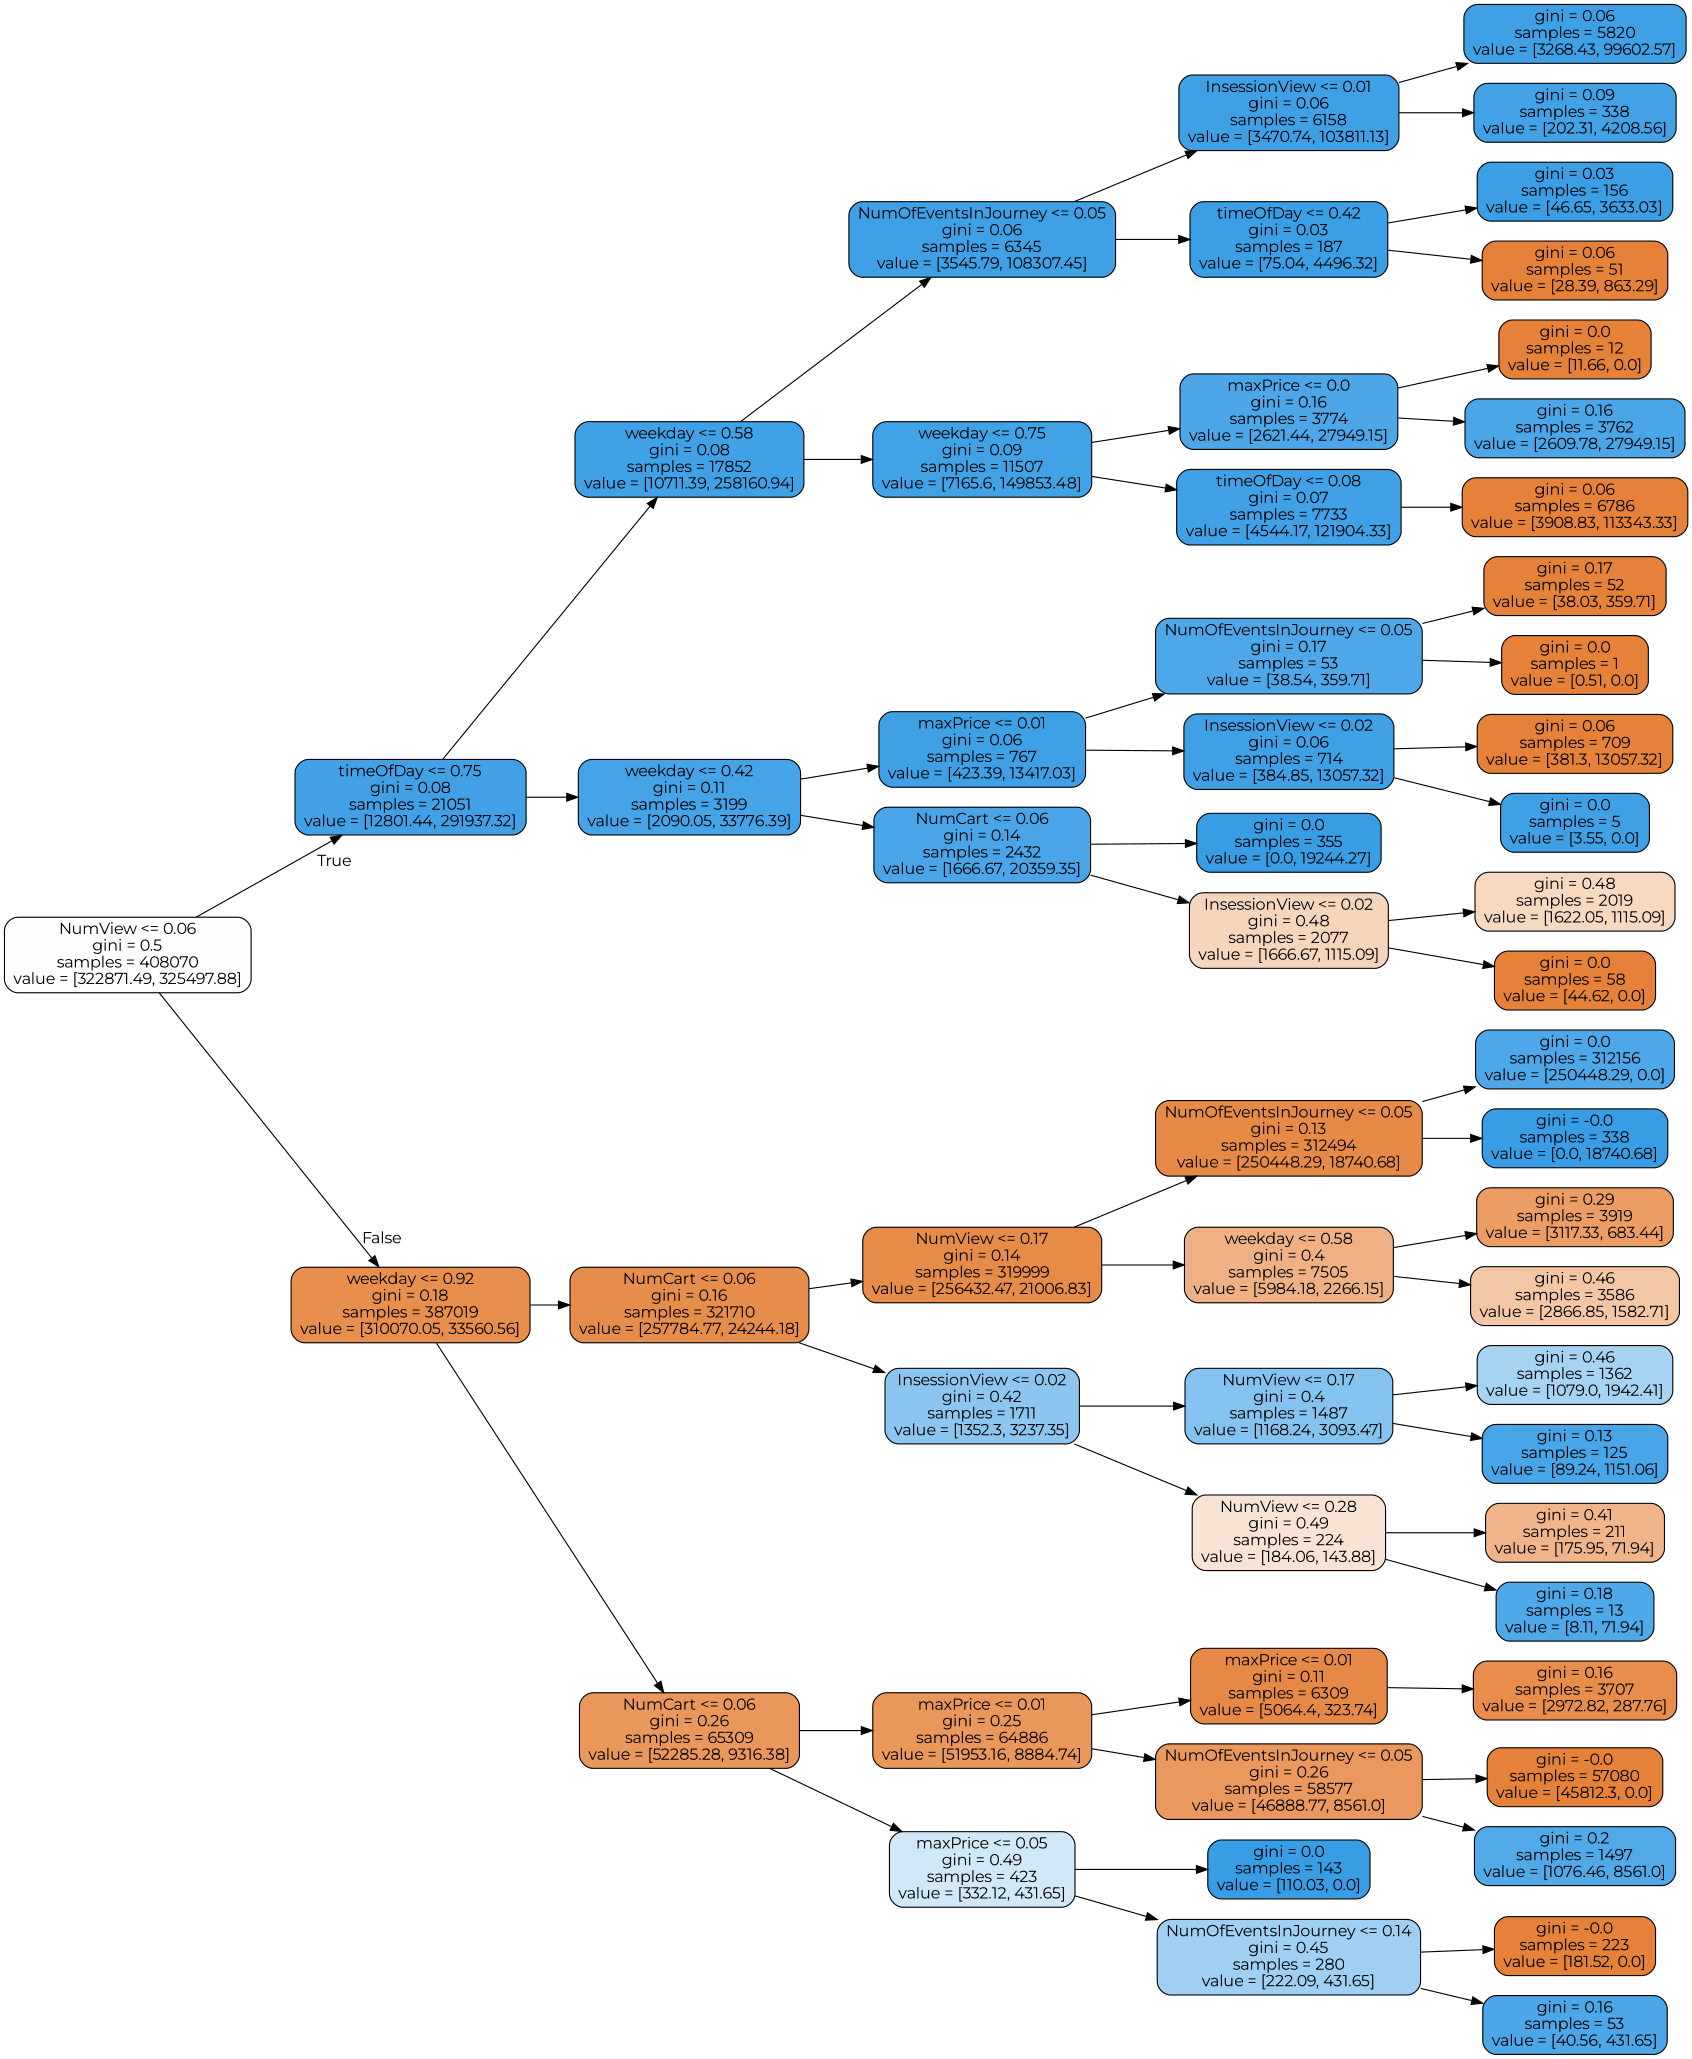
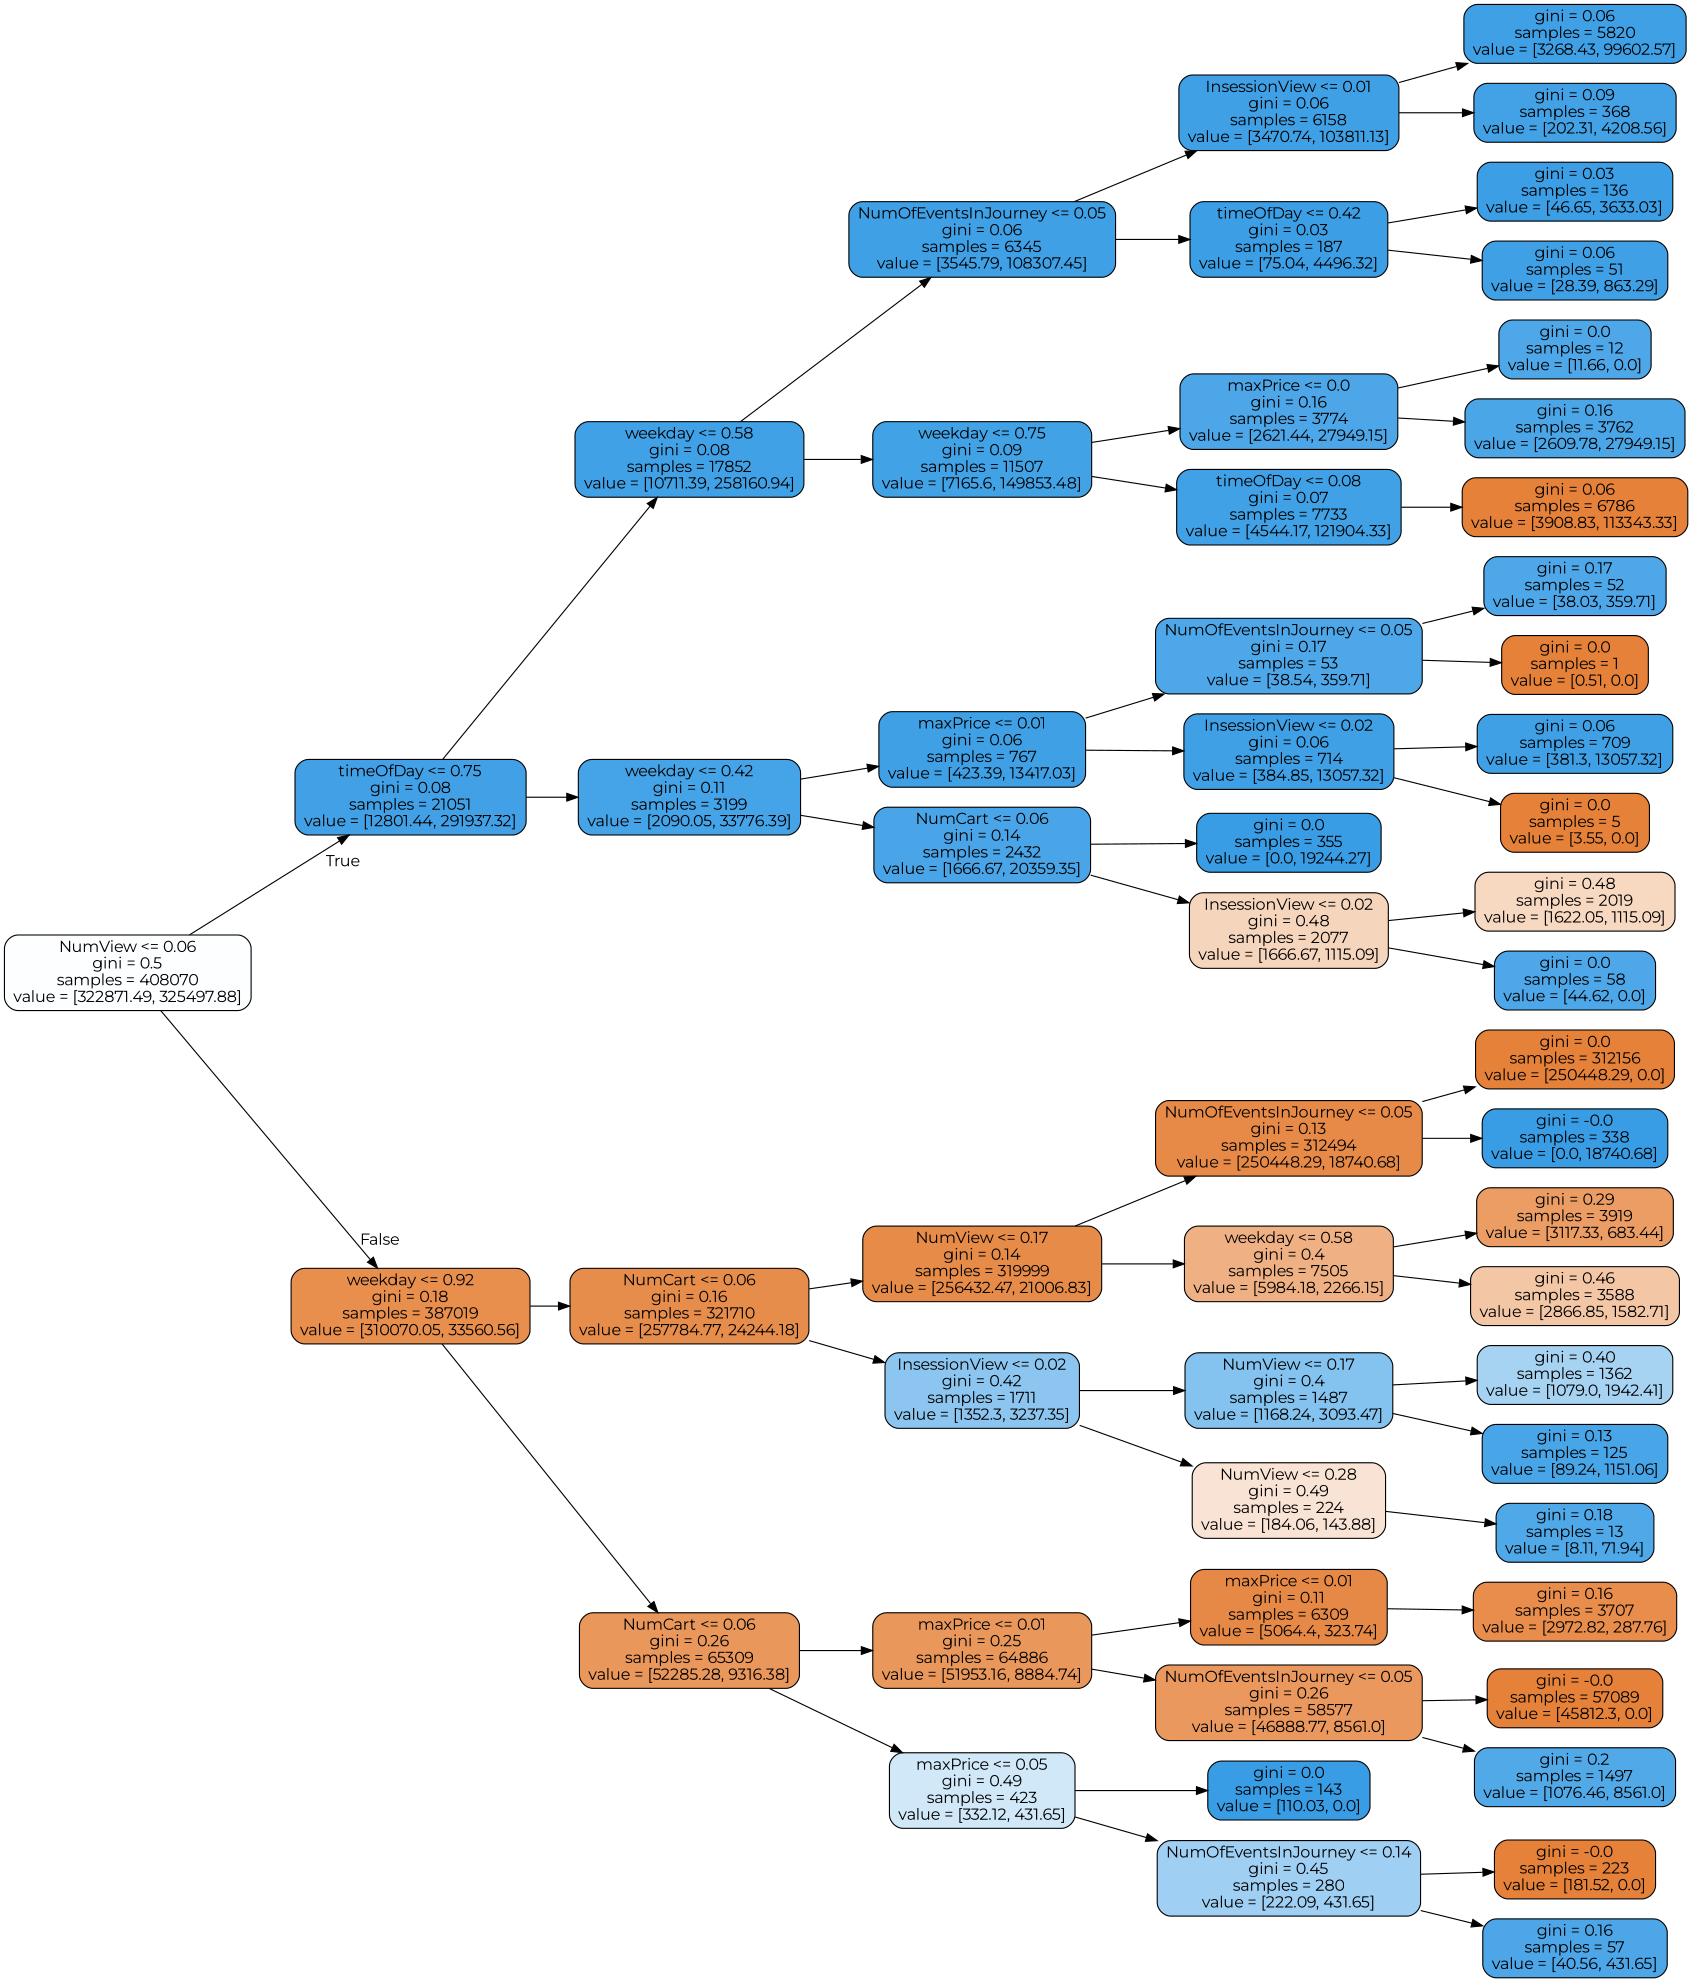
  digraph {
    fontname=Montserrat
    rankdir=LR
    node [color=black fillcolor="#e58139" fontname=Montserrat shape=box style="filled, rounded"]
    edge [fontname=Montserrat]
    n1 [fillcolor="#fdfeff" label="NumView <= 0.06\ngini = 0.5\nsamples = 408070\nvalue = [322871.49, 325497.88]"]
    n2 [fillcolor="#42a1e6" label="timeOfDay <= 0.75\ngini = 0.08\nsamples = 21051\nvalue = [12801.44, 291937.32]"]
    n3 [fillcolor="#e88f4e" label="weekday <= 0.92\ngini = 0.18\nsamples = 387019\nvalue = [310070.05, 33560.56]"]
    n4 [fillcolor="#41a1e6" label="weekday <= 0.58\ngini = 0.08\nsamples = 17852\nvalue = [10711.39, 258160.94]"]
    n5 [fillcolor="#45a3e7" label="weekday <= 0.42\ngini = 0.11\nsamples = 3199\nvalue = [2090.05, 33776.39]"]
    n6 [fillcolor="#e78d4c" label="NumCart <= 0.06\ngini = 0.16\nsamples = 321710\nvalue = [257784.77, 24244.18]"]
    n7 [fillcolor="#ea975c" label="NumCart <= 0.06\ngini = 0.26\nsamples = 65309\nvalue = [52285.28, 9316.38]"]
    n8 [fillcolor="#3fa0e6" label="NumOfEventsInJourney <= 0.05\ngini = 0.06\nsamples = 6345\nvalue = [3545.79, 108307.45]"]
    n9 [fillcolor="#42a2e6" label="weekday <= 0.75\ngini = 0.09\nsamples = 11507\nvalue = [7165.6, 149853.48]"]
    n10 [fillcolor="#3fa0e6" label="maxPrice <= 0.01\ngini = 0.06\nsamples = 767\nvalue = [423.39, 13417.03]"]
    n11 [fillcolor="#49a5e7" label="NumCart <= 0.06\ngini = 0.14\nsamples = 2432\nvalue = [1666.67, 20359.35]"]
    n12 [fillcolor="#40a0e6" label="InsessionView <= 0.01\ngini = 0.06\nsamples = 6158\nvalue = [3470.74, 103811.13]"]
    n13 [fillcolor="#3c9fe5" label="timeOfDay <= 0.42\ngini = 0.03\nsamples = 187\nvalue = [75.04, 4496.32]"]
    n14 [fillcolor="#4ca6e7" label="maxPrice <= 0.0\ngini = 0.16\nsamples = 3774\nvalue = [2621.44, 27949.15]"]
    n15 [fillcolor="#40a1e6" label="timeOfDay <= 0.08\ngini = 0.07\nsamples = 7733\nvalue = [4544.17, 121904.33]"]
    n16 [fillcolor="#3fa0e6" label="gini = 0.06\nsamples = 5820\nvalue = [3268.43, 99602.57]"]
-   n17 [fillcolor="#43a2e6" label="gini = 0.09\nsamples = 338\nvalue = [202.31, 4208.56]"]
-   n18 [fillcolor="#3c9ee5" label="gini = 0.03\nsamples = 156\nvalue = [46.65, 3633.03]"]
-   n19 [label="gini = 0.06\nsamples = 51\nvalue = [28.39, 863.29]"]
-   n20 [label="gini = 0.0\nsamples = 12\nvalue = [11.66, 0.0]"]
+   n17 [fillcolor="#43a2e6" label="gini = 0.09\nsamples = 368\nvalue = [202.31, 4208.56]"]
+   n18 [fillcolor="#3c9ee5" label="gini = 0.03\nsamples = 136\nvalue = [46.65, 3633.03]"]
+   n19 [fillcolor="#40a0e6" label="gini = 0.06\nsamples = 51\nvalue = [28.39, 863.29]"]
+   n20 [fillcolor="#4ea7e8" label="gini = 0.0\nsamples = 12\nvalue = [11.66, 0.0]"]
    n21 [fillcolor="#4ba6e7" label="gini = 0.16\nsamples = 3762\nvalue = [2609.78, 27949.15]"]
    n22 [label="gini = 0.06\nsamples = 6786\nvalue = [3908.83, 113343.33]"]
    n23 [fillcolor="#4ea7e8" label="NumOfEventsInJourney <= 0.05\ngini = 0.17\nsamples = 53\nvalue = [38.54, 359.71]"]
    n24 [fillcolor="#3fa0e6" label="InsessionView <= 0.02\ngini = 0.06\nsamples = 714\nvalue = [384.85, 13057.32]"]
    n25 [fillcolor="#399de5" label="gini = 0.0\nsamples = 355\nvalue = [0.0, 19244.27]"]
    n26 [fillcolor="#f6d5bd" label="InsessionView <= 0.02\ngini = 0.48\nsamples = 2077\nvalue = [1666.67, 1115.09]"]
-   n27 [label="gini = 0.17\nsamples = 52\nvalue = [38.03, 359.71]"]
+   n27 [fillcolor="#4ea7e8" label="gini = 0.17\nsamples = 52\nvalue = [38.03, 359.71]"]
    n28 [label="gini = 0.0\nsamples = 1\nvalue = [0.51, 0.0]"]
-   n29 [label="gini = 0.06\nsamples = 709\nvalue = [381.3, 13057.32]"]
-   n30 [fillcolor="#40a0e6" label="gini = 0.0\nsamples = 5\nvalue = [3.55, 0.0]"]
+   n29 [fillcolor="#3fa0e6" label="gini = 0.06\nsamples = 709\nvalue = [381.3, 13057.32]"]
+   n30 [label="gini = 0.0\nsamples = 5\nvalue = [3.55, 0.0]"]
    n31 [fillcolor="#f7d8c1" label="gini = 0.48\nsamples = 2019\nvalue = [1622.05, 1115.09]"]
-   n32 [label="gini = 0.0\nsamples = 58\nvalue = [44.62, 0.0]"]
+   n32 [fillcolor="#4ea7e8" label="gini = 0.0\nsamples = 58\nvalue = [44.62, 0.0]"]
    n33 [fillcolor="#e78b49" label="NumView <= 0.17\ngini = 0.14\nsamples = 319999\nvalue = [256432.47, 21006.83]"]
    n34 [fillcolor="#8cc6f0" label="InsessionView <= 0.02\ngini = 0.42\nsamples = 1711\nvalue = [1352.3, 3237.35]"]
    n35 [fillcolor="#e9975b" label="maxPrice <= 0.01\ngini = 0.25\nsamples = 64886\nvalue = [51953.16, 8884.74]"]
    n36 [fillcolor="#d1e8f9" label="maxPrice <= 0.05\ngini = 0.49\nsamples = 423\nvalue = [332.12, 431.65]"]
    n37 [fillcolor="#e78a48" label="NumOfEventsInJourney <= 0.05\ngini = 0.13\nsamples = 312494\nvalue = [250448.29, 18740.68]"]
    n38 [fillcolor="#efb184" label="weekday <= 0.58\ngini = 0.4\nsamples = 7505\nvalue = [5984.18, 2266.15]"]
    n39 [fillcolor="#84c2ef" label="NumView <= 0.17\ngini = 0.4\nsamples = 1487\nvalue = [1168.24, 3093.47]"]
    n40 [fillcolor="#f9e3d4" label="NumView <= 0.28\ngini = 0.49\nsamples = 224\nvalue = [184.06, 143.88]"]
-   n41 [fillcolor="#4ea7e8" label="gini = 0.0\nsamples = 312156\nvalue = [250448.29, 0.0]"]
+   n41 [label="gini = 0.0\nsamples = 312156\nvalue = [250448.29, 0.0]"]
    n42 [fillcolor="#399de5" label="gini = -0.0\nsamples = 338\nvalue = [0.0, 18740.68]"]
    n43 [fillcolor="#eb9d64" label="gini = 0.29\nsamples = 3919\nvalue = [3117.33, 683.44]"]
-   n44 [fillcolor="#f3c7a6" label="gini = 0.46\nsamples = 3586\nvalue = [2866.85, 1582.71]"]
-   n45 [fillcolor="#a7d3f3" label="gini = 0.46\nsamples = 1362\nvalue = [1079.0, 1942.41]"]
+   n44 [fillcolor="#f3c7a6" label="gini = 0.46\nsamples = 3588\nvalue = [2866.85, 1582.71]"]
+   n45 [fillcolor="#a7d3f3" label="gini = 0.40\nsamples = 1362\nvalue = [1079.0, 1942.41]"]
    n46 [fillcolor="#48a5e7" label="gini = 0.13\nsamples = 125\nvalue = [89.24, 1151.06]"]
-   n47 [fillcolor="#f0b58a" label="gini = 0.41\nsamples = 211\nvalue = [175.95, 71.94]"]
    n48 [fillcolor="#4fa8e8" label="gini = 0.18\nsamples = 13\nvalue = [8.11, 71.94]"]
    n49 [fillcolor="#e78946" label="maxPrice <= 0.01\ngini = 0.11\nsamples = 6309\nvalue = [5064.4, 323.74]"]
    n50 [fillcolor="#ea985d" label="NumOfEventsInJourney <= 0.05\ngini = 0.26\nsamples = 58577\nvalue = [46888.77, 8561.0]"]
    n51 [fillcolor="#399de5" label="gini = 0.0\nsamples = 143\nvalue = [110.03, 0.0]"]
    n52 [fillcolor="#9fcff2" label="NumOfEventsInJourney <= 0.14\ngini = 0.45\nsamples = 280\nvalue = [222.09, 431.65]"]
    n53 [fillcolor="#e88d4c" label="gini = 0.16\nsamples = 3707\nvalue = [2972.82, 287.76]"]
-   n54 [label="gini = -0.0\nsamples = 57080\nvalue = [45812.3, 0.0]"]
+   n54 [label="gini = -0.0\nsamples = 57089\nvalue = [45812.3, 0.0]"]
    n55 [fillcolor="#52a9e8" label="gini = 0.2\nsamples = 1497\nvalue = [1076.46, 8561.0]"]
    n56 [label="gini = -0.0\nsamples = 223\nvalue = [181.52, 0.0]"]
-   n57 [fillcolor="#4ca6e7" label="gini = 0.16\nsamples = 53\nvalue = [40.56, 431.65]"]
+   n57 [fillcolor="#4ca6e7" label="gini = 0.16\nsamples = 57\nvalue = [40.56, 431.65]"]
    n1 -> n2 [headlabel=True labelangle=45 labeldistance=2.5]
    n1 -> n3 [headlabel=False labelangle=-45 labeldistance=2.5]
    n2 -> n4
    n2 -> n5
    n3 -> n6
    n3 -> n7
    n4 -> n8
    n4 -> n9
    n5 -> n10
    n5 -> n11
    n6 -> n33
    n6 -> n34
    n7 -> n35
    n7 -> n36
    n8 -> n12
    n8 -> n13
    n9 -> n14
    n9 -> n15
    n10 -> n23
    n10 -> n24
    n11 -> n25
    n11 -> n26
    n12 -> n16
    n12 -> n17
    n13 -> n18
    n13 -> n19
    n14 -> n20
    n14 -> n21
    n15 -> n22
    n23 -> n27
    n23 -> n28
    n24 -> n29
    n24 -> n30
    n26 -> n31
    n26 -> n32
    n33 -> n37
    n33 -> n38
    n34 -> n39
    n34 -> n40
    n35 -> n49
    n35 -> n50
    n36 -> n51
    n36 -> n52
    n37 -> n41
    n37 -> n42
    n38 -> n43
    n38 -> n44
    n39 -> n45
    n39 -> n46
-   n40 -> n47
    n40 -> n48
    n49 -> n53
    n50 -> n54
    n50 -> n55
    n52 -> n56
    n52 -> n57
  }
